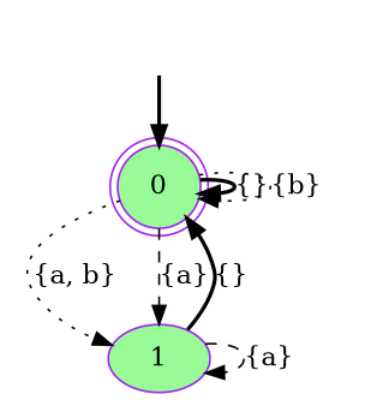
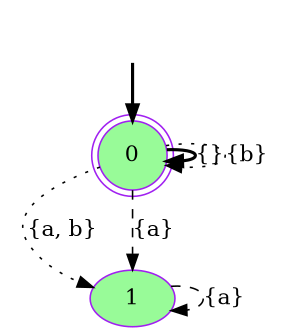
  digraph {
    node [style=filled fillcolor=palegreen color=purple]
    edge [style=bold]
    fake [style=invisible fillcolor="" color=""]
    0 [root=true shape=doublecircle]
    1
    fake -> 0
    0 -> 0 [label="{}"]
    0 -> 0 [label="{b}" style=dotted]
    0 -> 1 [label="{a, b}" style=dotted]
    0 -> 1 [label="{a}" style=dashed]
-   1 -> 0 [label="{}"]
    1 -> 1 [label="{a}" style=dashed]
  }
